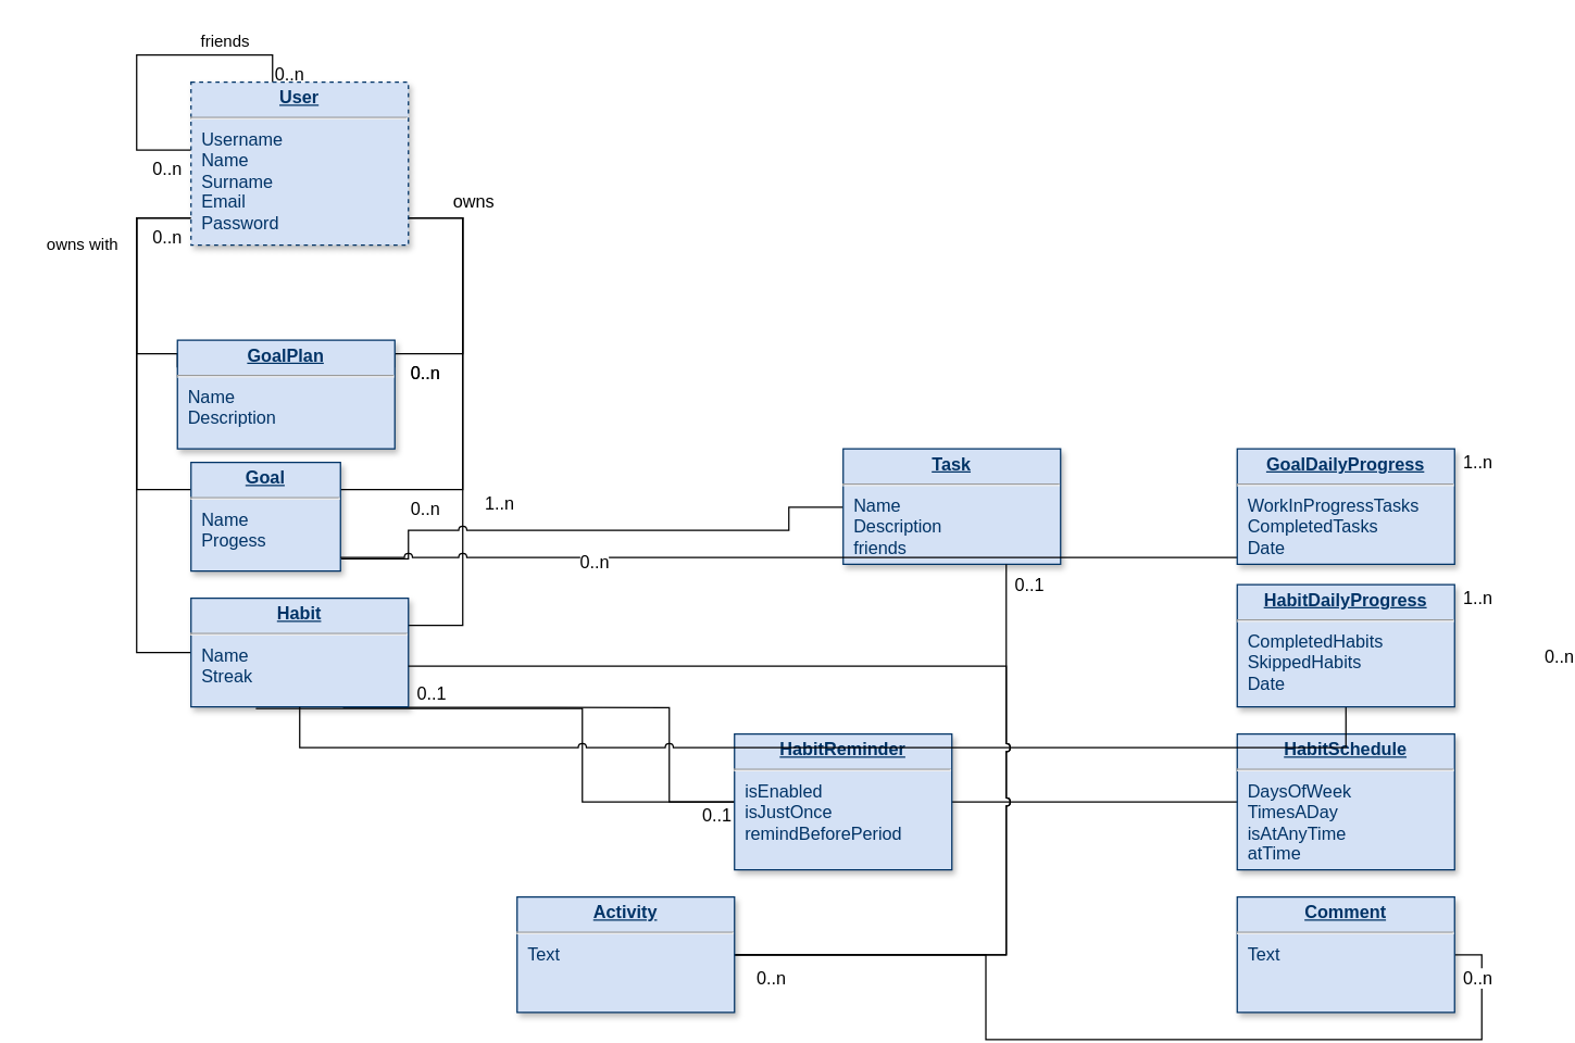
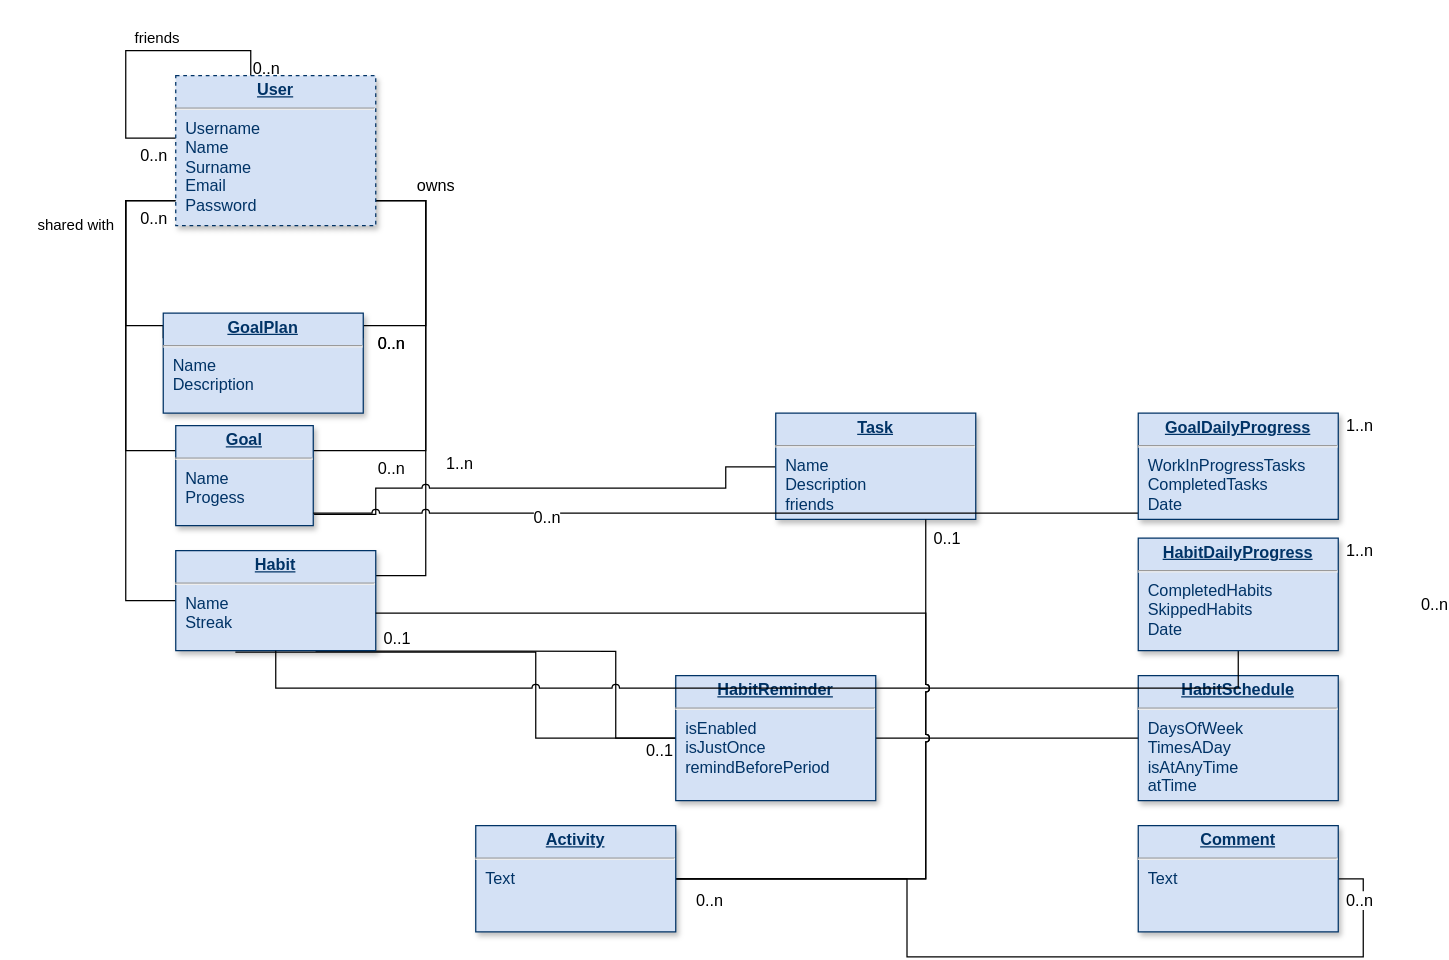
  <mxCell id="0" />
  <mxCell id="1" parent="0" />
  <mxCell id="2" style="edgeStyle=orthogonalEdgeStyle;rounded=0;orthogonalLoop=1;jettySize=auto;html=1;endArrow=none;endFill=0;entryX=1;entryY=0.25;entryDx=0;entryDy=0;fontSize=13;" parent="1" source="9" target="10" edge="1"><mxGeometry relative="1" as="geometry"><mxPoint x="580" y="170" as="targetPoint" /><Array as="points"><mxPoint x="340" y="160" /><mxPoint x="340" y="260" /></Array></mxGeometry></mxCell>
  <mxCell id="3" style="edgeStyle=orthogonalEdgeStyle;rounded=0;orthogonalLoop=1;jettySize=auto;html=1;entryX=1;entryY=0.25;entryDx=0;entryDy=0;endArrow=none;endFill=0;fontSize=13;" parent="1" source="9" target="12" edge="1"><mxGeometry relative="1" as="geometry"><Array as="points"><mxPoint x="340" y="160" /><mxPoint x="340" y="360" /></Array></mxGeometry></mxCell>
  <mxCell id="4" style="edgeStyle=orthogonalEdgeStyle;rounded=0;orthogonalLoop=1;jettySize=auto;html=1;endArrow=none;endFill=0;fontSize=13;entryX=1;entryY=0.25;entryDx=0;entryDy=0;" parent="1" source="9" target="15" edge="1"><mxGeometry relative="1" as="geometry"><mxPoint x="550" y="510" as="targetPoint" /><Array as="points"><mxPoint x="340" y="160" /><mxPoint x="340" y="460" /></Array></mxGeometry></mxCell>
  <mxCell id="5" style="edgeStyle=orthogonalEdgeStyle;rounded=0;orthogonalLoop=1;jettySize=auto;html=1;endArrow=none;endFill=0;fontSize=13;entryX=0;entryY=0.25;entryDx=0;entryDy=0;" parent="1" source="9" target="10" edge="1"><mxGeometry relative="1" as="geometry"><mxPoint x="130" y="280" as="targetPoint" /><Array as="points"><mxPoint x="100" y="160" /><mxPoint x="100" y="260" /></Array></mxGeometry></mxCell>
  <mxCell id="6" style="edgeStyle=orthogonalEdgeStyle;rounded=0;orthogonalLoop=1;jettySize=auto;html=1;entryX=0;entryY=0.25;entryDx=0;entryDy=0;endArrow=none;endFill=0;fontSize=13;" parent="1" source="9" target="12" edge="1"><mxGeometry relative="1" as="geometry"><Array as="points"><mxPoint x="100" y="160" /><mxPoint x="100" y="360" /></Array></mxGeometry></mxCell>
  <mxCell id="7" style="edgeStyle=orthogonalEdgeStyle;rounded=0;orthogonalLoop=1;jettySize=auto;html=1;entryX=0;entryY=0.5;entryDx=0;entryDy=0;endArrow=none;endFill=0;fontSize=13;" parent="1" source="9" target="15" edge="1"><mxGeometry relative="1" as="geometry"><Array as="points"><mxPoint x="100" y="160" /><mxPoint x="100" y="480" /></Array><mxPoint x="120" y="150" as="sourcePoint" /></mxGeometry></mxCell>
  <mxCell id="8" style="edgeStyle=orthogonalEdgeStyle;rounded=0;jumpStyle=arc;orthogonalLoop=1;jettySize=auto;html=1;endArrow=none;endFill=0;fontSize=13;entryX=0.375;entryY=0;entryDx=0;entryDy=0;entryPerimeter=0;" parent="1" source="9" target="9" edge="1"><mxGeometry relative="1" as="geometry"><mxPoint x="280" y="60" as="targetPoint" /><Array as="points"><mxPoint x="100" y="110" /><mxPoint x="100" y="40" /><mxPoint x="200" y="40" /></Array></mxGeometry></mxCell>
  <mxCell id="9" value="&lt;p style=&quot;margin: 4px 0px 0px; text-align: center; text-decoration: underline; font-size: 13px;&quot;&gt;&lt;strong style=&quot;font-size: 13px;&quot;&gt;User&lt;br style=&quot;font-size: 13px;&quot;&gt;&lt;/strong&gt;&lt;/p&gt;&lt;hr style=&quot;font-size: 13px;&quot;&gt;&lt;p style=&quot;margin: 0px 0px 0px 8px; font-size: 13px;&quot;&gt;Username&lt;br style=&quot;font-size: 13px;&quot;&gt;Name&lt;/p&gt;&lt;p style=&quot;margin: 0px 0px 0px 8px; font-size: 13px;&quot;&gt;Surname&lt;/p&gt;&lt;p style=&quot;margin: 0px 0px 0px 8px; font-size: 13px;&quot;&gt;Email&lt;/p&gt;&lt;p style=&quot;margin: 0px 0px 0px 8px; font-size: 13px;&quot;&gt;Password&lt;/p&gt;" style="verticalAlign=top;align=left;overflow=fill;fontSize=13;fontFamily=Helvetica;html=1;strokeColor=#003366;shadow=1;fillColor=#D4E1F5;fontColor=#003366;dashed=1;" parent="1" vertex="1"><mxGeometry x="140" y="60" width="160" height="120" as="geometry" /></mxCell>
  <mxCell id="10" value="&lt;p style=&quot;margin: 4px 0px 0px; text-align: center; text-decoration: underline; font-size: 13px;&quot;&gt;&lt;strong style=&quot;font-size: 13px;&quot;&gt;GoalPlan&lt;br style=&quot;font-size: 13px;&quot;&gt;&lt;/strong&gt;&lt;/p&gt;&lt;hr style=&quot;font-size: 13px;&quot;&gt;&lt;p style=&quot;margin: 0px 0px 0px 8px; font-size: 13px;&quot;&gt;Name&lt;br style=&quot;font-size: 13px;&quot;&gt;Description&lt;br style=&quot;font-size: 13px;&quot;&gt;&lt;/p&gt;" style="verticalAlign=top;align=left;overflow=fill;fontSize=13;fontFamily=Helvetica;html=1;strokeColor=#003366;shadow=1;fillColor=#D4E1F5;fontColor=#003366" parent="1" vertex="1"><mxGeometry x="130" y="250" width="160" height="80" as="geometry" /></mxCell>
  <mxCell id="11" style="edgeStyle=orthogonalEdgeStyle;rounded=0;orthogonalLoop=1;jettySize=auto;html=1;endArrow=none;endFill=0;fontSize=13;exitX=1.006;exitY=0.888;exitDx=0;exitDy=0;jumpStyle=arc;exitPerimeter=0;" parent="1" source="12" target="18" edge="1"><mxGeometry relative="1" as="geometry"><Array as="points"><mxPoint x="300" y="390" /><mxPoint x="580" y="390" /><mxPoint x="580" y="373" /></Array></mxGeometry></mxCell>
  <mxCell id="12" value="&lt;p style=&quot;margin: 4px 0px 0px; text-align: center; text-decoration: underline; font-size: 13px;&quot;&gt;&lt;strong style=&quot;font-size: 13px;&quot;&gt;Goal&lt;br style=&quot;font-size: 13px;&quot;&gt;&lt;/strong&gt;&lt;/p&gt;&lt;hr style=&quot;font-size: 13px;&quot;&gt;&lt;p style=&quot;margin: 0px 0px 0px 8px; font-size: 13px;&quot;&gt;Name&lt;/p&gt;&lt;p style=&quot;margin: 0px 0px 0px 8px; font-size: 13px;&quot;&gt;Progess&lt;br style=&quot;font-size: 13px;&quot;&gt;&lt;/p&gt;" style="verticalAlign=top;align=left;overflow=fill;fontSize=13;fontFamily=Helvetica;html=1;strokeColor=#003366;shadow=1;fillColor=#D4E1F5;fontColor=#003366" parent="1" vertex="1"><mxGeometry x="140" y="340" width="110" height="80" as="geometry" /></mxCell>
  <mxCell id="13" style="edgeStyle=orthogonalEdgeStyle;rounded=0;jumpStyle=arc;orthogonalLoop=1;jettySize=auto;html=1;endArrow=none;endFill=0;fontSize=13;entryX=1;entryY=0.5;entryDx=0;entryDy=0;exitX=0.298;exitY=1.015;exitDx=0;exitDy=0;exitPerimeter=0;" parent="1" source="15" target="16" edge="1"><mxGeometry relative="1" as="geometry"><Array as="points"><mxPoint x="428" y="590" /></Array></mxGeometry></mxCell>
  <mxCell id="14" style="edgeStyle=orthogonalEdgeStyle;rounded=0;jumpStyle=arc;orthogonalLoop=1;jettySize=auto;html=1;endArrow=none;endFill=0;fontSize=13;exitX=0.699;exitY=1.006;exitDx=0;exitDy=0;entryX=0;entryY=0.5;entryDx=0;entryDy=0;exitPerimeter=0;" parent="1" source="15" target="17" edge="1"><mxGeometry relative="1" as="geometry"><Array as="points"><mxPoint x="492" y="590" /></Array></mxGeometry></mxCell>
  <mxCell id="15" value="&lt;p style=&quot;margin: 4px 0px 0px; text-align: center; text-decoration: underline; font-size: 13px;&quot;&gt;&lt;strong style=&quot;font-size: 13px;&quot;&gt;Habit&lt;/strong&gt;&lt;/p&gt;&lt;hr style=&quot;font-size: 13px;&quot;&gt;&lt;p style=&quot;margin: 0px 0px 0px 8px; font-size: 13px;&quot;&gt;Name&lt;/p&gt;&lt;p style=&quot;margin: 0px 0px 0px 8px; font-size: 13px;&quot;&gt;Streak&lt;/p&gt;" style="verticalAlign=top;align=left;overflow=fill;fontSize=13;fontFamily=Helvetica;html=1;strokeColor=#003366;shadow=1;fillColor=#D4E1F5;fontColor=#003366" parent="1" vertex="1"><mxGeometry x="140" y="440" width="160" height="80" as="geometry" /></mxCell>
  <mxCell id="16" value="&lt;p style=&quot;margin: 4px 0px 0px; text-align: center; text-decoration: underline; font-size: 13px;&quot;&gt;&lt;strong style=&quot;font-size: 13px;&quot;&gt;HabitSchedule&lt;/strong&gt;&lt;/p&gt;&lt;hr style=&quot;font-size: 13px;&quot;&gt;&lt;p style=&quot;margin: 0px 0px 0px 8px; font-size: 13px;&quot;&gt;DaysOfWeek&lt;/p&gt;&lt;p style=&quot;margin: 0px 0px 0px 8px; font-size: 13px;&quot;&gt;TimesADay&lt;/p&gt;&lt;p style=&quot;margin: 0px 0px 0px 8px; font-size: 13px;&quot;&gt;isAtAnyTime&lt;/p&gt;&lt;p style=&quot;margin: 0px 0px 0px 8px; font-size: 13px;&quot;&gt;atTime&lt;br style=&quot;font-size: 13px;&quot;&gt;&lt;/p&gt;" style="verticalAlign=top;align=left;overflow=fill;fontSize=13;fontFamily=Helvetica;html=1;strokeColor=#003366;shadow=1;fillColor=#D4E1F5;fontColor=#003366" parent="1" vertex="1"><mxGeometry x="910" y="540" width="160" height="100" as="geometry" /></mxCell>
  <mxCell id="17" value="&lt;p style=&quot;margin: 4px 0px 0px; text-align: center; text-decoration: underline; font-size: 13px;&quot;&gt;&lt;strong style=&quot;font-size: 13px;&quot;&gt;HabitReminder&lt;/strong&gt;&lt;/p&gt;&lt;hr style=&quot;font-size: 13px;&quot;&gt;&lt;p style=&quot;margin: 0px 0px 0px 8px; font-size: 13px;&quot;&gt;isEnabled&lt;/p&gt;&lt;p style=&quot;margin: 0px 0px 0px 8px; font-size: 13px;&quot;&gt;isJustOnce&lt;/p&gt;&lt;p style=&quot;margin: 0px 0px 0px 8px; font-size: 13px;&quot;&gt;remindBeforePeriod&lt;/p&gt;&lt;p style=&quot;margin: 0px 0px 0px 8px; font-size: 13px;&quot;&gt;&lt;br style=&quot;font-size: 13px;&quot;&gt;&lt;/p&gt;" style="verticalAlign=top;align=left;overflow=fill;fontSize=13;fontFamily=Helvetica;html=1;strokeColor=#003366;shadow=1;fillColor=#D4E1F5;fontColor=#003366" parent="1" vertex="1"><mxGeometry x="540" y="540" width="160" height="100" as="geometry" /></mxCell>
  <mxCell id="18" value="&lt;p style=&quot;margin: 4px 0px 0px; text-align: center; text-decoration: underline; font-size: 13px;&quot;&gt;&lt;strong style=&quot;font-size: 13px;&quot;&gt;Task&lt;br style=&quot;font-size: 13px;&quot;&gt;&lt;/strong&gt;&lt;/p&gt;&lt;hr style=&quot;font-size: 13px;&quot;&gt;&lt;p style=&quot;margin: 0px 0px 0px 8px; font-size: 13px;&quot;&gt;Name&lt;/p&gt;&lt;p style=&quot;margin: 0px 0px 0px 8px; font-size: 13px;&quot;&gt;Description&lt;/p&gt;&lt;p style=&quot;margin: 0px 0px 0px 8px; font-size: 13px;&quot;&gt;friends&lt;br style=&quot;font-size: 13px;&quot;&gt;&lt;/p&gt;" style="verticalAlign=top;align=left;overflow=fill;fontSize=13;fontFamily=Helvetica;html=1;strokeColor=#003366;shadow=1;fillColor=#D4E1F5;fontColor=#003366" parent="1" vertex="1"><mxGeometry x="620" y="330" width="160" height="85" as="geometry" /></mxCell>
  <mxCell id="19" style="edgeStyle=orthogonalEdgeStyle;rounded=0;jumpStyle=arc;orthogonalLoop=1;jettySize=auto;html=1;endArrow=none;endFill=0;fontSize=13;" parent="1" source="20" target="12" edge="1"><mxGeometry relative="1" as="geometry"><Array as="points"><mxPoint x="380" y="410" /><mxPoint x="380" y="410" /></Array></mxGeometry></mxCell>
  <mxCell id="20" value="&lt;p style=&quot;margin: 4px 0px 0px; text-align: center; text-decoration: underline; font-size: 13px;&quot;&gt;&lt;strong style=&quot;font-size: 13px;&quot;&gt;GoalDailyProgress&lt;br style=&quot;font-size: 13px;&quot;&gt;&lt;/strong&gt;&lt;/p&gt;&lt;hr style=&quot;font-size: 13px;&quot;&gt;&lt;p style=&quot;margin: 0px 0px 0px 8px; font-size: 13px;&quot;&gt;WorkInProgressTasks&lt;/p&gt;&lt;p style=&quot;margin: 0px 0px 0px 8px; font-size: 13px;&quot;&gt;CompletedTasks&lt;/p&gt;&lt;p style=&quot;margin: 0px 0px 0px 8px; font-size: 13px;&quot;&gt;Date&lt;br style=&quot;font-size: 13px;&quot;&gt;&lt;/p&gt;" style="verticalAlign=top;align=left;overflow=fill;fontSize=13;fontFamily=Helvetica;html=1;strokeColor=#003366;shadow=1;fillColor=#D4E1F5;fontColor=#003366" parent="1" vertex="1"><mxGeometry x="910" y="330" width="160" height="85" as="geometry" /></mxCell>
  <mxCell id="21" style="edgeStyle=orthogonalEdgeStyle;rounded=0;jumpStyle=arc;orthogonalLoop=1;jettySize=auto;html=1;endArrow=none;endFill=0;fontSize=13;" parent="1" source="22" target="15" edge="1"><mxGeometry relative="1" as="geometry"><Array as="points"><mxPoint x="990" y="550" /><mxPoint x="220" y="550" /></Array></mxGeometry></mxCell>
  <mxCell id="22" value="&lt;p style=&quot;margin: 4px 0px 0px; text-align: center; text-decoration: underline; font-size: 13px;&quot;&gt;&lt;strong style=&quot;font-size: 13px;&quot;&gt;HabitDailyProgress&lt;br style=&quot;font-size: 13px;&quot;&gt;&lt;/strong&gt;&lt;/p&gt;&lt;hr style=&quot;font-size: 13px;&quot;&gt;&lt;p style=&quot;margin: 0px 0px 0px 8px; font-size: 13px;&quot;&gt;CompletedHabits&lt;/p&gt;&lt;p style=&quot;margin: 0px 0px 0px 8px; font-size: 13px;&quot;&gt;SkippedHabits&lt;/p&gt;&lt;p style=&quot;margin: 0px 0px 0px 8px; font-size: 13px;&quot;&gt;Date&lt;br style=&quot;font-size: 13px;&quot;&gt;&lt;/p&gt;" style="verticalAlign=top;align=left;overflow=fill;fontSize=13;fontFamily=Helvetica;html=1;strokeColor=#003366;shadow=1;fillColor=#D4E1F5;fontColor=#003366" parent="1" vertex="1"><mxGeometry x="910" y="430" width="160" height="90" as="geometry" /></mxCell>
  <mxCell id="23" value="&lt;div style=&quot;font-size: 13px&quot;&gt;&lt;font style=&quot;font-size: 13px&quot;&gt;owns&lt;/font&gt;&lt;/div&gt;" style="edgeLabel;html=1;align=center;verticalAlign=middle;resizable=0;points=[];fontSize=13;" parent="1" vertex="1" connectable="0"><mxGeometry x="359.998" y="150" as="geometry"><mxPoint x="-12" y="-3" as="offset" /></mxGeometry></mxCell>
  <mxCell id="24" value="&lt;div style=&quot;font-size: 13px;&quot;&gt;0..n&lt;/div&gt;" style="edgeLabel;html=1;align=center;verticalAlign=middle;resizable=0;points=[];fontSize=13;" parent="1" vertex="1" connectable="0"><mxGeometry x="330" y="250" as="geometry"><mxPoint x="106" y="162" as="offset" /></mxGeometry></mxCell>
  <mxCell id="25" value="&lt;div style=&quot;font-size: 13px;&quot;&gt;0..n&lt;/div&gt;" style="edgeLabel;html=1;align=center;verticalAlign=middle;resizable=0;points=[];fontSize=13;" parent="1" vertex="1" connectable="0"><mxGeometry x="1040" y="320" as="geometry"><mxPoint x="106" y="162" as="offset" /></mxGeometry></mxCell>
  <mxCell id="26" value="&lt;div style=&quot;font-size: 13px;&quot;&gt;1..n&lt;/div&gt;" style="edgeLabel;html=1;align=center;verticalAlign=middle;resizable=0;points=[];fontSize=13;" parent="1" vertex="1" connectable="0"><mxGeometry x="260" y="340" as="geometry"><mxPoint x="106" y="29" as="offset" /></mxGeometry></mxCell>
  <mxCell id="27" value="&lt;div style=&quot;font-size: 13px&quot;&gt;0..1&lt;/div&gt;" style="edgeLabel;html=1;align=center;verticalAlign=middle;resizable=0;points=[];fontSize=13;" parent="1" vertex="1" connectable="0"><mxGeometry x="420" y="570" as="geometry"><mxPoint x="106" y="29" as="offset" /></mxGeometry></mxCell>
  <mxCell id="28" value="&lt;div style=&quot;font-size: 13px;&quot;&gt;1..n&lt;/div&gt;" style="edgeLabel;html=1;align=center;verticalAlign=middle;resizable=0;points=[];fontSize=13;" parent="1" vertex="1" connectable="0"><mxGeometry x="980" y="310" as="geometry"><mxPoint x="106" y="29" as="offset" /></mxGeometry></mxCell>
  <mxCell id="29" value="&lt;div style=&quot;font-size: 13px;&quot;&gt;1..n&lt;/div&gt;" style="edgeLabel;html=1;align=center;verticalAlign=middle;resizable=0;points=[];fontSize=13;" parent="1" vertex="1" connectable="0"><mxGeometry x="980" y="410" as="geometry"><mxPoint x="106" y="29" as="offset" /></mxGeometry></mxCell>
  <mxCell id="30" value="&lt;div&gt;&lt;br&gt;&lt;/div&gt;" style="edgeLabel;html=1;align=center;verticalAlign=middle;resizable=0;points=[];fontSize=13;" parent="1" vertex="1" connectable="0"><mxGeometry x="110" y="20" as="geometry"><mxPoint x="106" y="29" as="offset" /></mxGeometry></mxCell>
  <mxCell id="31" style="edgeStyle=orthogonalEdgeStyle;rounded=0;jumpStyle=arc;orthogonalLoop=1;jettySize=auto;html=1;endArrow=none;endFill=0;fontSize=13;" parent="1" source="34" target="18" edge="1"><mxGeometry relative="1" as="geometry"><Array as="points"><mxPoint x="740" y="703" /></Array></mxGeometry></mxCell>
  <mxCell id="32" style="edgeStyle=orthogonalEdgeStyle;rounded=0;jumpStyle=arc;orthogonalLoop=1;jettySize=auto;html=1;endArrow=none;endFill=0;fontSize=13;exitX=1;exitY=0.5;exitDx=0;exitDy=0;" parent="1" source="34" target="15" edge="1"><mxGeometry relative="1" as="geometry"><mxPoint x="543" y="490" as="targetPoint" /><Array as="points"><mxPoint x="740" y="703" /><mxPoint x="740" y="490" /></Array></mxGeometry></mxCell>
  <mxCell id="33" style="edgeStyle=orthogonalEdgeStyle;rounded=0;jumpStyle=arc;orthogonalLoop=1;jettySize=auto;html=1;entryX=1;entryY=0.5;entryDx=0;entryDy=0;endArrow=none;endFill=0;fontSize=13;" parent="1" source="34" target="38" edge="1"><mxGeometry relative="1" as="geometry" /></mxCell>
  <mxCell id="34" value="&lt;p style=&quot;margin: 4px 0px 0px ; text-align: center ; text-decoration: underline ; font-size: 13px&quot;&gt;&lt;strong style=&quot;font-size: 13px&quot;&gt;Activity&lt;br style=&quot;font-size: 13px&quot;&gt;&lt;/strong&gt;&lt;/p&gt;&lt;hr style=&quot;font-size: 13px&quot;&gt;&lt;p style=&quot;margin: 0px 0px 0px 8px ; font-size: 13px&quot;&gt;Text&lt;/p&gt;" style="verticalAlign=top;align=left;overflow=fill;fontSize=13;fontFamily=Helvetica;html=1;strokeColor=#003366;shadow=1;fillColor=#D4E1F5;fontColor=#003366" parent="1" vertex="1"><mxGeometry x="380" y="660" width="160" height="85" as="geometry" /></mxCell>
  <mxCell id="35" value="&lt;div style=&quot;font-size: 13px&quot;&gt;0..1&lt;/div&gt;" style="edgeLabel;html=1;align=center;verticalAlign=middle;resizable=0;points=[];fontSize=13;" parent="1" vertex="1" connectable="0"><mxGeometry x="210" y="480" as="geometry"><mxPoint x="106" y="29" as="offset" /></mxGeometry></mxCell>
  <mxCell id="36" value="&lt;div style=&quot;font-size: 13px&quot;&gt;0..1&lt;/div&gt;" style="edgeLabel;html=1;align=center;verticalAlign=middle;resizable=0;points=[];fontSize=13;" parent="1" vertex="1" connectable="0"><mxGeometry x="650" y="400" as="geometry"><mxPoint x="106" y="29" as="offset" /></mxGeometry></mxCell>
  <mxCell id="37" value="&lt;div style=&quot;font-size: 13px;&quot;&gt;0..n&lt;/div&gt;" style="edgeLabel;html=1;align=center;verticalAlign=middle;resizable=0;points=[];fontSize=13;" parent="1" vertex="1" connectable="0"><mxGeometry x="460" y="690" as="geometry"><mxPoint x="106" y="29" as="offset" /></mxGeometry></mxCell>
  <mxCell id="38" value="&lt;p style=&quot;margin: 4px 0px 0px ; text-align: center ; text-decoration: underline ; font-size: 13px&quot;&gt;&lt;strong style=&quot;font-size: 13px&quot;&gt;Comment&lt;br style=&quot;font-size: 13px&quot;&gt;&lt;/strong&gt;&lt;/p&gt;&lt;hr style=&quot;font-size: 13px&quot;&gt;&lt;p style=&quot;margin: 0px 0px 0px 8px ; font-size: 13px&quot;&gt;Text&lt;/p&gt;" style="verticalAlign=top;align=left;overflow=fill;fontSize=13;fontFamily=Helvetica;html=1;strokeColor=#003366;shadow=1;fillColor=#D4E1F5;fontColor=#003366" parent="1" vertex="1"><mxGeometry x="910" y="660" width="160" height="85" as="geometry" /></mxCell>
  <mxCell id="39" value="&lt;div style=&quot;font-size: 13px;&quot;&gt;0..n&lt;/div&gt;" style="edgeLabel;html=1;align=center;verticalAlign=middle;resizable=0;points=[];fontSize=13;" parent="1" vertex="1" connectable="0"><mxGeometry x="980" y="690" as="geometry"><mxPoint x="106" y="29" as="offset" /></mxGeometry></mxCell>
  <mxCell id="40" value="&lt;div style=&quot;font-size: 13px&quot;&gt;0..n&lt;/div&gt;" style="text;whiteSpace=wrap;html=1;" vertex="1" parent="1"><mxGeometry x="200" y="40" width="30" height="20" as="geometry" /></mxCell>
  <mxCell id="41" value="&lt;div style=&quot;font-size: 13px&quot;&gt;0..n&lt;/div&gt;" style="text;whiteSpace=wrap;html=1;" vertex="1" parent="1"><mxGeometry x="110" y="110" width="30" height="20" as="geometry" /></mxCell>
- <mxCell id="42" value="&lt;div&gt;friends&lt;/div&gt;" style="text;html=1;align=center;verticalAlign=middle;resizable=0;points=[];autosize=1;" vertex="1" parent="1"><mxGeometry x="140" y="20" width="50" height="20" as="geometry" /></mxCell>
- <mxCell id="43" value="owns with" style="text;html=1;align=center;verticalAlign=middle;resizable=0;points=[];autosize=1;" vertex="1" parent="1"><mxGeometry y="170" width="80" height="20" as="geometry" x="20" /></mxCell>
+ <mxCell id="42" value="&lt;div&gt;friends&lt;/div&gt;" style="text;html=1;align=center;verticalAlign=middle;resizable=0;points=[];autosize=1;" vertex="1" parent="1"><mxGeometry x="100" y="20" width="50" height="20" as="geometry" /></mxCell>
+ <mxCell id="43" value="shared with" style="text;html=1;align=center;verticalAlign=middle;resizable=0;points=[];autosize=1;" vertex="1" parent="1"><mxGeometry y="170" width="80" height="20" as="geometry" x="20" /></mxCell>
  <mxCell id="44" value="&lt;div style=&quot;font-size: 13px&quot;&gt;0..n&lt;/div&gt;" style="text;whiteSpace=wrap;html=1;" vertex="1" parent="1"><mxGeometry x="110" y="160" width="30" height="20" as="geometry" /></mxCell>
  <mxCell id="45" value="&lt;div style=&quot;font-size: 13px&quot;&gt;0..n&lt;/div&gt;" style="text;whiteSpace=wrap;html=1;" vertex="1" parent="1"><mxGeometry x="300" y="260" width="30" height="20" as="geometry" /></mxCell>
  <mxCell id="46" value="&lt;div style=&quot;font-size: 13px&quot;&gt;0..n&lt;/div&gt;" style="text;whiteSpace=wrap;html=1;" vertex="1" parent="1"><mxGeometry x="300" y="260" width="30" height="20" as="geometry" /></mxCell>
  <mxCell id="47" value="&lt;div style=&quot;font-size: 13px&quot;&gt;0..n&lt;/div&gt;" style="text;whiteSpace=wrap;html=1;" vertex="1" parent="1"><mxGeometry x="300" y="360" width="30" height="20" as="geometry" /></mxCell>
